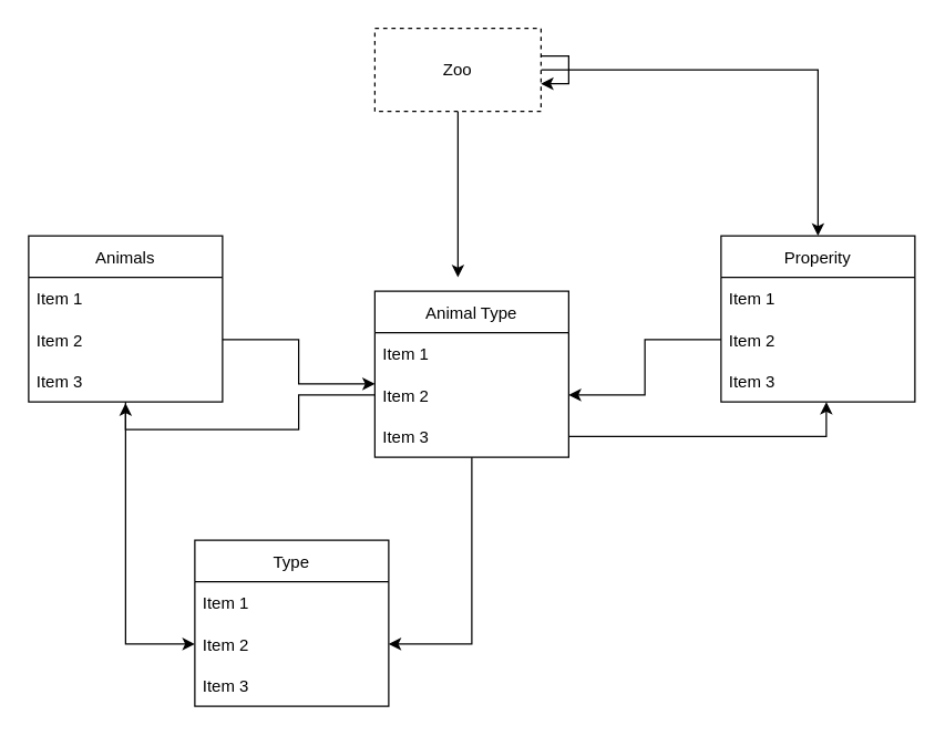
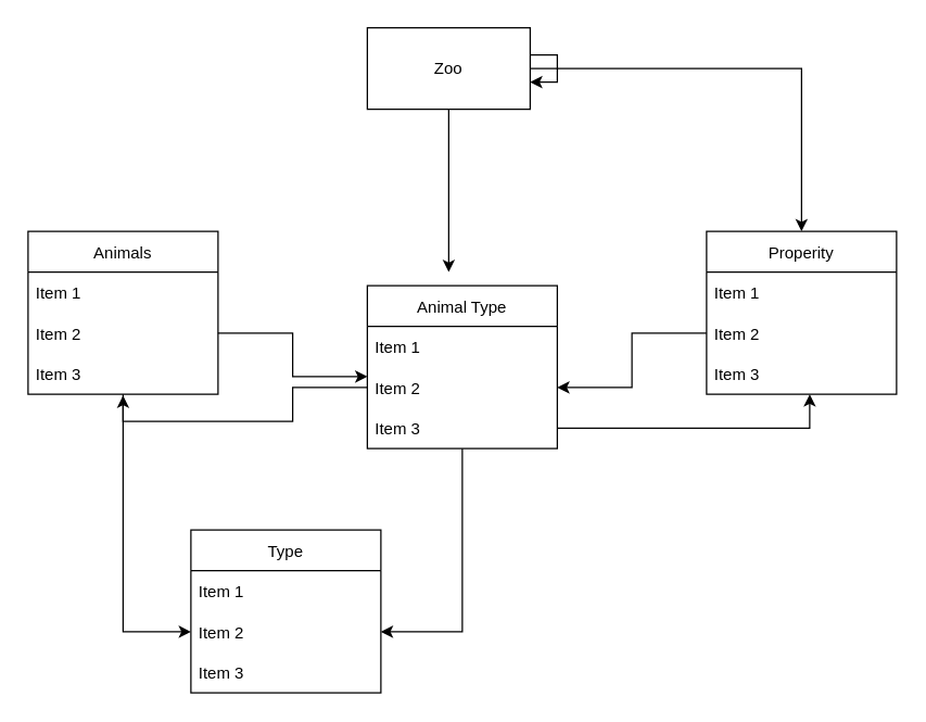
  <mxCell id="0" />
  <mxCell id="1" parent="0" />
  <mxCell id="2" style="edgeStyle=orthogonalEdgeStyle;rounded=0;orthogonalLoop=1;jettySize=auto;html=1;entryX=0;entryY=0.5;entryDx=0;entryDy=0;" edge="1" parent="1" source="3" target="26"><mxGeometry relative="1" as="geometry" /></mxCell>
  <mxCell id="3" value="Animals" style="swimlane;fontStyle=0;childLayout=stackLayout;horizontal=1;startSize=30;horizontalStack=0;resizeParent=1;resizeParentMax=0;resizeLast=0;collapsible=1;marginBottom=0;" vertex="1" parent="1"><mxGeometry x="20" y="170" width="140" height="120" as="geometry" /></mxCell>
  <mxCell id="4" value="Item 1" style="text;strokeColor=none;fillColor=none;align=left;verticalAlign=middle;spacingLeft=4;spacingRight=4;overflow=hidden;points=[[0,0.5],[1,0.5]];portConstraint=eastwest;rotatable=0;" vertex="1" parent="3"><mxGeometry y="30" width="140" height="30" as="geometry" /></mxCell>
  <mxCell id="5" value="Item 2" style="text;strokeColor=none;fillColor=none;align=left;verticalAlign=middle;spacingLeft=4;spacingRight=4;overflow=hidden;points=[[0,0.5],[1,0.5]];portConstraint=eastwest;rotatable=0;" vertex="1" parent="3"><mxGeometry y="60" width="140" height="30" as="geometry" /></mxCell>
  <mxCell id="6" value="Item 3" style="text;strokeColor=none;fillColor=none;align=left;verticalAlign=middle;spacingLeft=4;spacingRight=4;overflow=hidden;points=[[0,0.5],[1,0.5]];portConstraint=eastwest;rotatable=0;" vertex="1" parent="3"><mxGeometry y="90" width="140" height="30" as="geometry" /></mxCell>
  <mxCell id="7" style="edgeStyle=orthogonalEdgeStyle;rounded=0;orthogonalLoop=1;jettySize=auto;html=1;entryX=0.5;entryY=0;entryDx=0;entryDy=0;" edge="1" parent="1" source="9" target="10"><mxGeometry relative="1" as="geometry" /></mxCell>
  <mxCell id="8" style="edgeStyle=orthogonalEdgeStyle;rounded=0;orthogonalLoop=1;jettySize=auto;html=1;" edge="1" parent="1" source="9"><mxGeometry relative="1" as="geometry"><mxPoint x="330" y="200" as="targetPoint" /></mxGeometry></mxCell>
- <mxCell id="9" value="Zoo" style="rounded=0;whiteSpace=wrap;html=1;dashed=1;" vertex="1" parent="1"><mxGeometry x="270" y="20" width="120" height="60" as="geometry" /></mxCell>
+ <mxCell id="9" value="Zoo" style="rounded=0;whiteSpace=wrap;html=1;" vertex="1" parent="1"><mxGeometry x="270" y="20" width="120" height="60" as="geometry" /></mxCell>
  <mxCell id="10" value="Properity" style="swimlane;fontStyle=0;childLayout=stackLayout;horizontal=1;startSize=30;horizontalStack=0;resizeParent=1;resizeParentMax=0;resizeLast=0;collapsible=1;marginBottom=0;" vertex="1" parent="1"><mxGeometry x="520" y="170" width="140" height="120" as="geometry" /></mxCell>
  <mxCell id="11" value="Item 1" style="text;strokeColor=none;fillColor=none;align=left;verticalAlign=middle;spacingLeft=4;spacingRight=4;overflow=hidden;points=[[0,0.5],[1,0.5]];portConstraint=eastwest;rotatable=0;" vertex="1" parent="10"><mxGeometry y="30" width="140" height="30" as="geometry" /></mxCell>
  <mxCell id="12" value="Item 2" style="text;strokeColor=none;fillColor=none;align=left;verticalAlign=middle;spacingLeft=4;spacingRight=4;overflow=hidden;points=[[0,0.5],[1,0.5]];portConstraint=eastwest;rotatable=0;" vertex="1" parent="10"><mxGeometry y="60" width="140" height="30" as="geometry" /></mxCell>
  <mxCell id="13" value="Item 3" style="text;strokeColor=none;fillColor=none;align=left;verticalAlign=middle;spacingLeft=4;spacingRight=4;overflow=hidden;points=[[0,0.5],[1,0.5]];portConstraint=eastwest;rotatable=0;" vertex="1" parent="10"><mxGeometry y="90" width="140" height="30" as="geometry" /></mxCell>
  <mxCell id="14" style="edgeStyle=orthogonalEdgeStyle;rounded=0;orthogonalLoop=1;jettySize=auto;html=1;entryX=1;entryY=0.5;entryDx=0;entryDy=0;" edge="1" parent="1" source="15" target="26"><mxGeometry relative="1" as="geometry" /></mxCell>
  <mxCell id="15" value="Animal Type" style="swimlane;fontStyle=0;childLayout=stackLayout;horizontal=1;startSize=30;horizontalStack=0;resizeParent=1;resizeParentMax=0;resizeLast=0;collapsible=1;marginBottom=0;" vertex="1" parent="1"><mxGeometry x="270" y="210" width="140" height="120" as="geometry" /></mxCell>
  <mxCell id="16" value="Item 1" style="text;strokeColor=none;fillColor=none;align=left;verticalAlign=middle;spacingLeft=4;spacingRight=4;overflow=hidden;points=[[0,0.5],[1,0.5]];portConstraint=eastwest;rotatable=0;" vertex="1" parent="15"><mxGeometry y="30" width="140" height="30" as="geometry" /></mxCell>
  <mxCell id="17" value="Item 2" style="text;strokeColor=none;fillColor=none;align=left;verticalAlign=middle;spacingLeft=4;spacingRight=4;overflow=hidden;points=[[0,0.5],[1,0.5]];portConstraint=eastwest;rotatable=0;" vertex="1" parent="15"><mxGeometry y="60" width="140" height="30" as="geometry" /></mxCell>
  <mxCell id="18" value="Item 3" style="text;strokeColor=none;fillColor=none;align=left;verticalAlign=middle;spacingLeft=4;spacingRight=4;overflow=hidden;points=[[0,0.5],[1,0.5]];portConstraint=eastwest;rotatable=0;" vertex="1" parent="15"><mxGeometry y="90" width="140" height="30" as="geometry" /></mxCell>
  <mxCell id="19" style="edgeStyle=orthogonalEdgeStyle;rounded=0;orthogonalLoop=1;jettySize=auto;html=1;entryX=0;entryY=0.233;entryDx=0;entryDy=0;entryPerimeter=0;" edge="1" parent="1" source="5" target="17"><mxGeometry relative="1" as="geometry" /></mxCell>
  <mxCell id="20" style="edgeStyle=orthogonalEdgeStyle;rounded=0;orthogonalLoop=1;jettySize=auto;html=1;entryX=1;entryY=0.5;entryDx=0;entryDy=0;" edge="1" parent="1" source="12" target="17"><mxGeometry relative="1" as="geometry" /></mxCell>
  <mxCell id="21" style="edgeStyle=orthogonalEdgeStyle;rounded=0;orthogonalLoop=1;jettySize=auto;html=1;" edge="1" parent="1" source="9" target="9"><mxGeometry relative="1" as="geometry" /></mxCell>
  <mxCell id="22" style="edgeStyle=orthogonalEdgeStyle;rounded=0;orthogonalLoop=1;jettySize=auto;html=1;entryX=0.5;entryY=1.033;entryDx=0;entryDy=0;entryPerimeter=0;" edge="1" parent="1" source="17" target="6"><mxGeometry relative="1" as="geometry" /></mxCell>
  <mxCell id="23" style="edgeStyle=orthogonalEdgeStyle;rounded=0;orthogonalLoop=1;jettySize=auto;html=1;entryX=0.543;entryY=1;entryDx=0;entryDy=0;entryPerimeter=0;" edge="1" parent="1" source="18" target="13"><mxGeometry relative="1" as="geometry" /></mxCell>
  <mxCell id="24" value="Type" style="swimlane;fontStyle=0;childLayout=stackLayout;horizontal=1;startSize=30;horizontalStack=0;resizeParent=1;resizeParentMax=0;resizeLast=0;collapsible=1;marginBottom=0;" vertex="1" parent="1"><mxGeometry x="140" y="390" width="140" height="120" as="geometry" /></mxCell>
  <mxCell id="25" value="Item 1" style="text;strokeColor=none;fillColor=none;align=left;verticalAlign=middle;spacingLeft=4;spacingRight=4;overflow=hidden;points=[[0,0.5],[1,0.5]];portConstraint=eastwest;rotatable=0;" vertex="1" parent="24"><mxGeometry y="30" width="140" height="30" as="geometry" /></mxCell>
  <mxCell id="26" value="Item 2" style="text;strokeColor=none;fillColor=none;align=left;verticalAlign=middle;spacingLeft=4;spacingRight=4;overflow=hidden;points=[[0,0.5],[1,0.5]];portConstraint=eastwest;rotatable=0;" vertex="1" parent="24"><mxGeometry y="60" width="140" height="30" as="geometry" /></mxCell>
  <mxCell id="27" value="Item 3" style="text;strokeColor=none;fillColor=none;align=left;verticalAlign=middle;spacingLeft=4;spacingRight=4;overflow=hidden;points=[[0,0.5],[1,0.5]];portConstraint=eastwest;rotatable=0;" vertex="1" parent="24"><mxGeometry y="90" width="140" height="30" as="geometry" /></mxCell>
